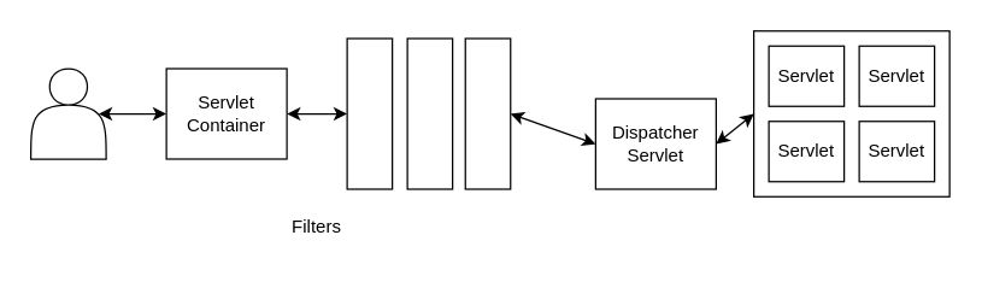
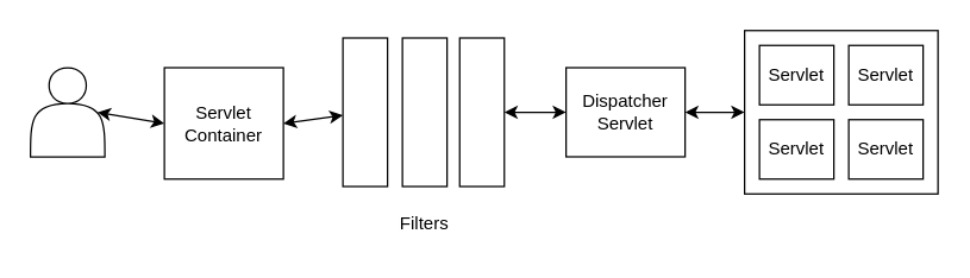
  <mxCell id="0" />
  <mxCell id="1" parent="0" />
- <mxCell id="2" value="Servlet&lt;br&gt;Container" style="rounded=0;whiteSpace=wrap;html=1;" vertex="1" parent="1"><mxGeometry x="110" y="45" width="80" height="60" as="geometry" /></mxCell>
+ <mxCell id="2" value="Servlet&lt;br&gt;Container" style="rounded=0;whiteSpace=wrap;html=1;" vertex="1" parent="1"><mxGeometry x="110" y="45" width="80" height="75" as="geometry" /></mxCell>
  <mxCell id="3" value="" style="shape=actor;whiteSpace=wrap;html=1;" vertex="1" parent="1"><mxGeometry x="20" y="45" width="50" height="60" as="geometry" /></mxCell>
  <mxCell id="4" value="" style="rounded=0;whiteSpace=wrap;html=1;" vertex="1" parent="1"><mxGeometry x="230" y="25" width="30" height="100" as="geometry" /></mxCell>
  <mxCell id="5" value="" style="rounded=0;whiteSpace=wrap;html=1;" vertex="1" parent="1"><mxGeometry x="270" y="25" width="30" height="100" as="geometry" /></mxCell>
  <mxCell id="6" value="" style="rounded=0;whiteSpace=wrap;html=1;" vertex="1" parent="1"><mxGeometry x="308.5" y="25" width="30" height="100" as="geometry" /></mxCell>
- <mxCell id="7" value="Filters" style="text;html=1;strokeColor=none;fillColor=none;align=center;verticalAlign=middle;whiteSpace=wrap;rounded=0;" vertex="1" parent="1"><mxGeometry x="180" y="135" width="60" height="30" as="geometry" /></mxCell>
- <mxCell id="8" value="Dispatcher&lt;br&gt;Servlet" style="rounded=0;whiteSpace=wrap;html=1;" vertex="1" parent="1"><mxGeometry x="395" y="65" width="80" height="60" as="geometry" /></mxCell>
+ <mxCell id="7" value="Filters" style="text;html=1;strokeColor=none;fillColor=none;align=center;verticalAlign=middle;whiteSpace=wrap;rounded=0;" vertex="1" parent="1"><mxGeometry x="255" y="135" width="60" height="30" as="geometry" /></mxCell>
+ <mxCell id="8" value="Dispatcher&lt;br&gt;Servlet" style="rounded=0;whiteSpace=wrap;html=1;" vertex="1" parent="1"><mxGeometry x="380" y="45" width="80" height="60" as="geometry" /></mxCell>
  <mxCell id="9" value="" style="rounded=0;whiteSpace=wrap;html=1;" vertex="1" parent="1"><mxGeometry x="500" y="20" width="130" height="110" as="geometry" /></mxCell>
  <mxCell id="10" value="Servlet" style="rounded=0;whiteSpace=wrap;html=1;" vertex="1" parent="1"><mxGeometry x="510" y="30" width="50" height="40" as="geometry" /></mxCell>
  <mxCell id="11" value="Servlet" style="rounded=0;whiteSpace=wrap;html=1;" vertex="1" parent="1"><mxGeometry x="570" y="30" width="50" height="40" as="geometry" /></mxCell>
  <mxCell id="12" value="Servlet" style="rounded=0;whiteSpace=wrap;html=1;" vertex="1" parent="1"><mxGeometry x="510" y="80" width="50" height="40" as="geometry" /></mxCell>
  <mxCell id="13" value="Servlet" style="rounded=0;whiteSpace=wrap;html=1;" vertex="1" parent="1"><mxGeometry x="570" y="80" width="50" height="40" as="geometry" /></mxCell>
  <mxCell id="14" value="" style="endArrow=classic;startArrow=classic;html=1;rounded=0;exitX=0.9;exitY=0.5;exitDx=0;exitDy=0;entryX=0;entryY=0.5;entryDx=0;entryDy=0;exitPerimeter=0;" edge="1" parent="1" source="3" target="2"><mxGeometry width="50" height="50" relative="1" as="geometry"><mxPoint x="130" y="275" as="sourcePoint" /><mxPoint x="180" y="225" as="targetPoint" /></mxGeometry></mxCell>
  <mxCell id="15" value="" style="endArrow=classic;startArrow=classic;html=1;rounded=0;exitX=1;exitY=0.5;exitDx=0;exitDy=0;" edge="1" parent="1" source="2" target="4"><mxGeometry width="50" height="50" relative="1" as="geometry"><mxPoint x="75" y="85" as="sourcePoint" /><mxPoint x="120" y="85" as="targetPoint" /></mxGeometry></mxCell>
  <mxCell id="16" value="" style="endArrow=classic;startArrow=classic;html=1;rounded=0;exitX=1;exitY=0.5;exitDx=0;exitDy=0;entryX=0;entryY=0.5;entryDx=0;entryDy=0;" edge="1" parent="1" source="6" target="8"><mxGeometry width="50" height="50" relative="1" as="geometry"><mxPoint x="200" y="85" as="sourcePoint" /><mxPoint x="240" y="85" as="targetPoint" /></mxGeometry></mxCell>
  <mxCell id="17" value="" style="endArrow=classic;startArrow=classic;html=1;rounded=0;exitX=1;exitY=0.5;exitDx=0;exitDy=0;entryX=0;entryY=0.5;entryDx=0;entryDy=0;" edge="1" parent="1" source="8" target="9"><mxGeometry width="50" height="50" relative="1" as="geometry"><mxPoint x="349" y="85" as="sourcePoint" /><mxPoint x="390" y="85" as="targetPoint" /></mxGeometry></mxCell>
